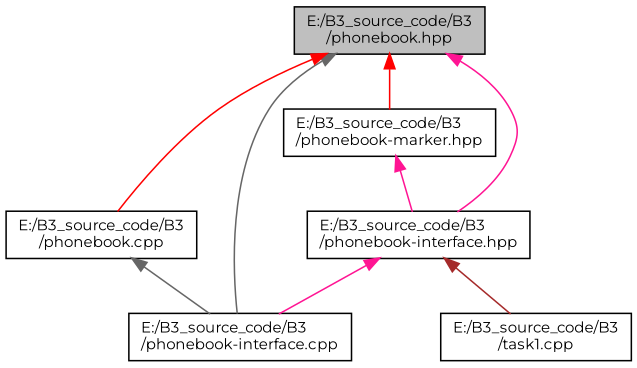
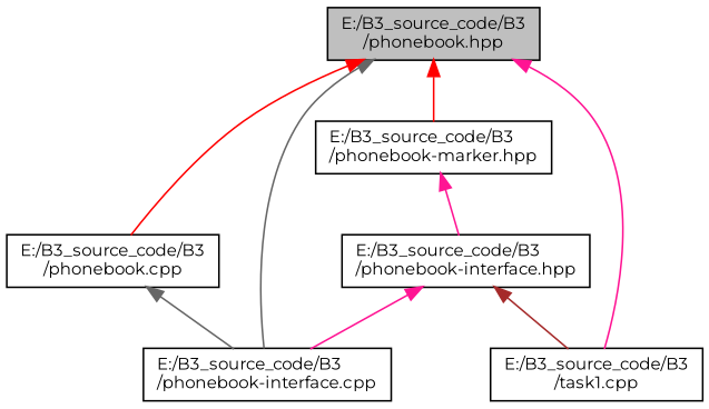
  digraph {
    fontname=Montserrat
    node [color=black fillcolor=white fontname=Montserrat fontsize=10 shape=record style=filled]
    edge [color=deeppink dir=back fontname=Montserrat fontsize=10 labelfontname=Helvetica labelfontsize=10 style=solid]
    n1 [fillcolor=grey75 fontcolor=black height=0.2 label="E:/B3_source_code/B3\l/phonebook.hpp" width=0.4]
    n2 [height=0.2 label="E:/B3_source_code/B3\l/phonebook-interface.cpp" width=0.4]
    n3 [height=0.2 label="E:/B3_source_code/B3\l/phonebook-interface.hpp" width=0.4]
    n4 [height=0.2 label="E:/B3_source_code/B3\l/phonebook-marker.hpp" width=0.4]
    n5 [height=0.2 label="E:/B3_source_code/B3\l/phonebook.cpp" width=0.4]
    n6 [height=0.2 label="E:/B3_source_code/B3\l/task1.cpp" width=0.4]
    n1 -> n2 [color=gray40]
-   n1 -> n3
+   n1 -> n6
    n1 -> n4 [color=red]
    n1 -> n5 [color=red]
    n3 -> n2
    n3 -> n6 [color=brown]
    n4 -> n3
    n5 -> n2 [color=gray40]
  }
